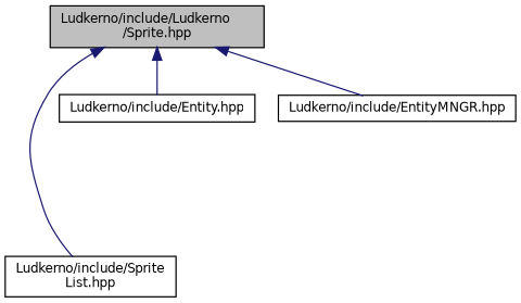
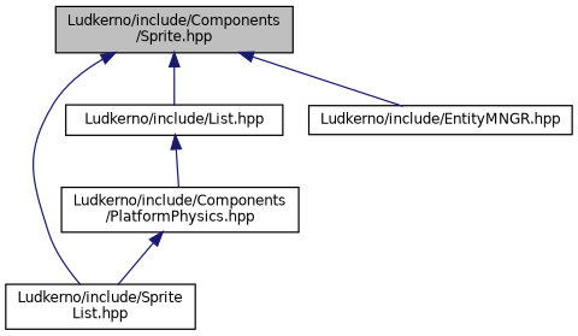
  digraph {
    node [color=black fillcolor=white fontname=Helvetica fontsize=10 shape=record style=filled]
    edge [color=midnightblue dir=back fontname=Helvetica fontsize=10 labelfontname=Helvetica labelfontsize=10 style=solid]
-   n1 [fillcolor=grey75 fontcolor=black height=0.2 label="Ludkerno/include/Ludkerno\l/Sprite.hpp" width=0.4]
+   n1 [fillcolor=grey75 fontcolor=black height=0.2 label="Ludkerno/include/Components\l/Sprite.hpp" width=0.4]
    n2 [height=0.2 label="Ludkerno/include/Sprite\lList.hpp" width=0.4]
-   n3 [height=0.2 label="Ludkerno/include/Entity.hpp" width=0.4]
+   n3 [height=0.2 label="Ludkerno/include/List.hpp" width=0.4]
    n4 [height=0.2 label="Ludkerno/include/EntityMNGR.hpp" width=0.4]
+   n5 [height=0.2 label="Ludkerno/include/Components\l/PlatformPhysics.hpp" width=0.4]
    n1 -> n2
    n1 -> n3
    n1 -> n4
+   n3 -> n5
+   n5 -> n2
  }
